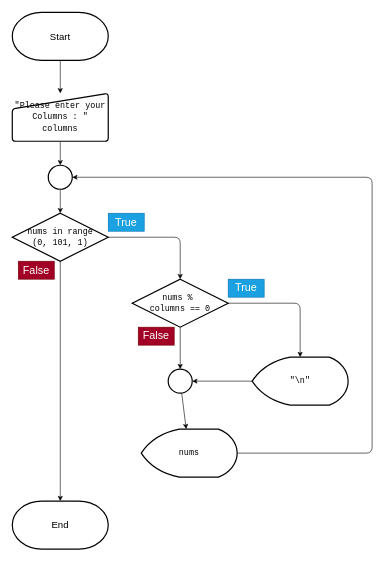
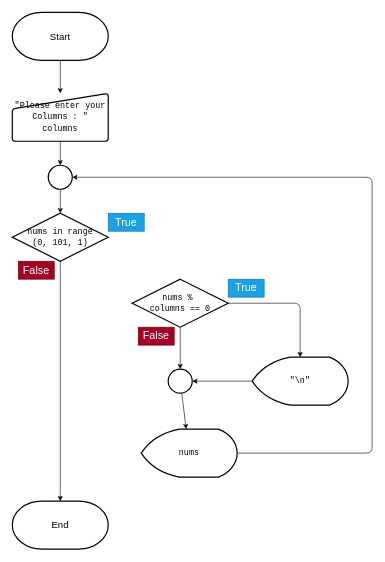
  <mxCell id="0" />
  <mxCell id="1" parent="0" />
  <mxCell id="2" value="" style="edgeStyle=none;html=1;" parent="1" source="3" target="6" edge="1"><mxGeometry relative="1" as="geometry" /></mxCell>
  <mxCell id="3" value="&lt;font color=&quot;#000000&quot; size=&quot;3&quot;&gt;Start&lt;/font&gt;" style="strokeWidth=2;html=1;shape=mxgraph.flowchart.terminator;whiteSpace=wrap;" parent="1" vertex="1"><mxGeometry x="20" y="20" width="160" height="80" as="geometry" /></mxCell>
  <mxCell id="4" value="&lt;font color=&quot;#000000&quot; size=&quot;3&quot;&gt;End&lt;/font&gt;" style="strokeWidth=2;html=1;shape=mxgraph.flowchart.terminator;whiteSpace=wrap;" parent="1" vertex="1"><mxGeometry x="20" y="835" width="160" height="80" as="geometry" /></mxCell>
  <mxCell id="5" value="" style="edgeStyle=none;html=1;" parent="1" source="6" target="18" edge="1"><mxGeometry relative="1" as="geometry" /></mxCell>
  <mxCell id="6" value="&lt;div style=&quot;font-family: Consolas, &amp;quot;Courier New&amp;quot;, monospace; font-size: 14px; line-height: 19px;&quot;&gt;&lt;font color=&quot;#000000&quot;&gt;&quot;Please enter your Columns : &quot;&lt;/font&gt;&lt;/div&gt;&lt;div style=&quot;font-family: Consolas, &amp;quot;Courier New&amp;quot;, monospace; font-size: 14px; line-height: 19px;&quot;&gt;&lt;font color=&quot;#000000&quot;&gt;columns&lt;/font&gt;&lt;/div&gt;" style="html=1;strokeWidth=2;shape=manualInput;whiteSpace=wrap;rounded=1;size=26;arcSize=11;" parent="1" vertex="1"><mxGeometry x="20" y="155" width="160" height="80" as="geometry" /></mxCell>
- <mxCell id="7" style="edgeStyle=none;html=1;entryX=0.5;entryY=0;entryDx=0;entryDy=0;entryPerimeter=0;" parent="1" source="9" target="12" edge="1"><mxGeometry relative="1" as="geometry"><Array as="points"><mxPoint x="300" y="395" /></Array></mxGeometry></mxCell>
  <mxCell id="8" style="edgeStyle=none;html=1;entryX=0.5;entryY=0;entryDx=0;entryDy=0;entryPerimeter=0;" parent="1" source="9" target="4" edge="1"><mxGeometry relative="1" as="geometry" /></mxCell>
  <mxCell id="9" value="&lt;div style=&quot;font-family: Consolas, &amp;quot;Courier New&amp;quot;, monospace; font-size: 14px; line-height: 19px;&quot;&gt;&lt;font color=&quot;#000000&quot;&gt;nums in range&lt;/font&gt;&lt;/div&gt;&lt;div style=&quot;font-family: Consolas, &amp;quot;Courier New&amp;quot;, monospace; font-size: 14px; line-height: 19px;&quot;&gt;&lt;font color=&quot;#000000&quot;&gt;(0, 101, 1)&lt;/font&gt;&lt;/div&gt;" style="strokeWidth=2;html=1;shape=mxgraph.flowchart.decision;whiteSpace=wrap;labelBackgroundColor=none;" parent="1" vertex="1"><mxGeometry x="20" y="355" width="160" height="80" as="geometry" /></mxCell>
  <mxCell id="10" value="" style="edgeStyle=none;html=1;" parent="1" source="12" target="16" edge="1"><mxGeometry relative="1" as="geometry"><Array as="points"><mxPoint x="500" y="505" /></Array></mxGeometry></mxCell>
  <mxCell id="11" value="" style="edgeStyle=none;html=1;" parent="1" source="12" target="20" edge="1"><mxGeometry relative="1" as="geometry" /></mxCell>
  <mxCell id="12" value="&lt;div style=&quot;font-family: Consolas, &amp;quot;Courier New&amp;quot;, monospace; font-size: 14px; line-height: 19px;&quot;&gt;&lt;div style=&quot;line-height: 19px;&quot;&gt;&lt;font color=&quot;#000000&quot;&gt;nums %&amp;nbsp;&lt;/font&gt;&lt;/div&gt;&lt;div style=&quot;line-height: 19px;&quot;&gt;&lt;font color=&quot;#000000&quot;&gt;columns == 0&lt;/font&gt;&lt;/div&gt;&lt;/div&gt;" style="strokeWidth=2;html=1;shape=mxgraph.flowchart.decision;whiteSpace=wrap;labelBackgroundColor=none;" parent="1" vertex="1"><mxGeometry x="220" y="465" width="160" height="80" as="geometry" /></mxCell>
  <mxCell id="13" style="edgeStyle=none;html=1;entryX=1;entryY=0.5;entryDx=0;entryDy=0;entryPerimeter=0;" parent="1" source="14" target="18" edge="1"><mxGeometry relative="1" as="geometry"><Array as="points"><mxPoint x="620" y="755" /><mxPoint x="620" y="295" /></Array></mxGeometry></mxCell>
  <mxCell id="14" value="&lt;div style=&quot;font-family: Consolas, &amp;quot;Courier New&amp;quot;, monospace; font-size: 14px; line-height: 19px;&quot;&gt;&lt;font color=&quot;#000000&quot;&gt;nums&lt;/font&gt;&lt;/div&gt;" style="strokeWidth=2;html=1;shape=mxgraph.flowchart.display;whiteSpace=wrap;labelBackgroundColor=none;" parent="1" vertex="1"><mxGeometry x="235" y="715" width="160" height="80" as="geometry" /></mxCell>
  <mxCell id="15" value="" style="edgeStyle=none;html=1;" parent="1" source="16" target="20" edge="1"><mxGeometry relative="1" as="geometry" /></mxCell>
  <mxCell id="16" value="&lt;div style=&quot;font-family: Consolas, &amp;quot;Courier New&amp;quot;, monospace; font-size: 14px; line-height: 19px;&quot;&gt;&lt;font color=&quot;#000000&quot;&gt;&quot;\n&quot;&lt;/font&gt;&lt;/div&gt;" style="strokeWidth=2;html=1;shape=mxgraph.flowchart.display;whiteSpace=wrap;labelBackgroundColor=none;" parent="1" vertex="1"><mxGeometry x="420" y="595" width="160" height="80" as="geometry" /></mxCell>
  <mxCell id="17" value="" style="edgeStyle=none;html=1;" parent="1" source="18" target="9" edge="1"><mxGeometry relative="1" as="geometry" /></mxCell>
  <mxCell id="18" value="" style="strokeWidth=2;html=1;shape=mxgraph.flowchart.start_2;whiteSpace=wrap;labelBackgroundColor=none;" parent="1" vertex="1"><mxGeometry x="80" y="275" width="40" height="40" as="geometry" /></mxCell>
  <mxCell id="19" value="" style="edgeStyle=none;html=1;" parent="1" source="20" target="14" edge="1"><mxGeometry relative="1" as="geometry" /></mxCell>
  <mxCell id="20" value="" style="strokeWidth=2;html=1;shape=mxgraph.flowchart.start_2;whiteSpace=wrap;labelBackgroundColor=none;" parent="1" vertex="1"><mxGeometry x="280" y="615" width="40" height="40" as="geometry" /></mxCell>
  <mxCell id="21" value="&lt;font style=&quot;font-size: 18px;&quot;&gt;True&lt;/font&gt;" style="text;html=1;strokeColor=#006EAF;fillColor=#1ba1e2;align=center;verticalAlign=middle;whiteSpace=wrap;rounded=0;labelBackgroundColor=none;fontColor=#ffffff;" vertex="1" parent="1"><mxGeometry x="180" y="355" width="60" height="30" as="geometry" /></mxCell>
  <mxCell id="22" value="&lt;font style=&quot;font-size: 18px;&quot;&gt;True&lt;/font&gt;" style="text;html=1;strokeColor=#006EAF;fillColor=#1ba1e2;align=center;verticalAlign=middle;whiteSpace=wrap;rounded=0;labelBackgroundColor=none;fontColor=#ffffff;" vertex="1" parent="1"><mxGeometry x="380" y="465" width="60" height="30" as="geometry" /></mxCell>
  <mxCell id="23" value="&lt;font style=&quot;font-size: 18px;&quot;&gt;False&lt;/font&gt;" style="text;html=1;strokeColor=#6F0000;fillColor=#a20025;align=center;verticalAlign=middle;whiteSpace=wrap;rounded=0;labelBackgroundColor=none;fontColor=#ffffff;" vertex="1" parent="1"><mxGeometry x="30" y="435" width="60" height="30" as="geometry" /></mxCell>
  <mxCell id="24" value="&lt;font style=&quot;font-size: 18px;&quot;&gt;False&lt;/font&gt;" style="text;html=1;strokeColor=#6F0000;fillColor=#a20025;align=center;verticalAlign=middle;whiteSpace=wrap;rounded=0;labelBackgroundColor=none;fontColor=#ffffff;" vertex="1" parent="1"><mxGeometry x="230" y="545" width="60" height="30" as="geometry" /></mxCell>
